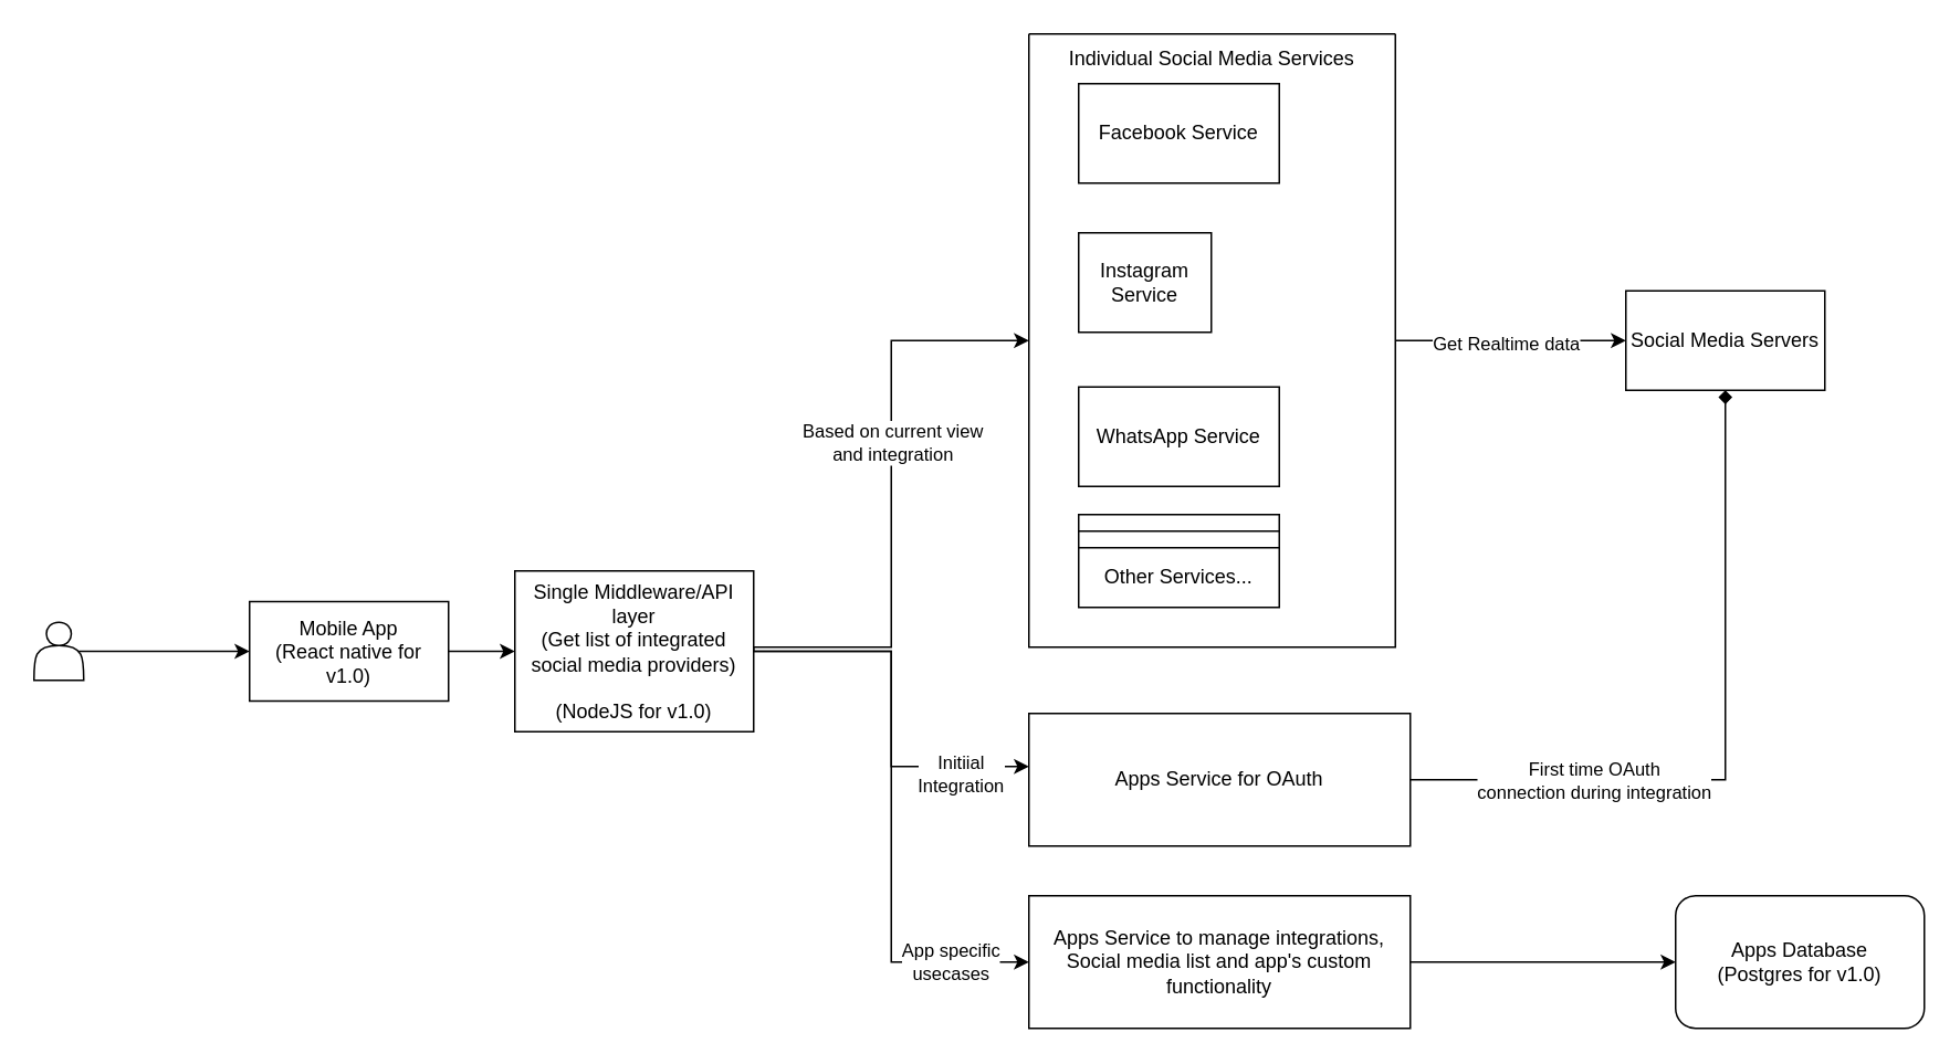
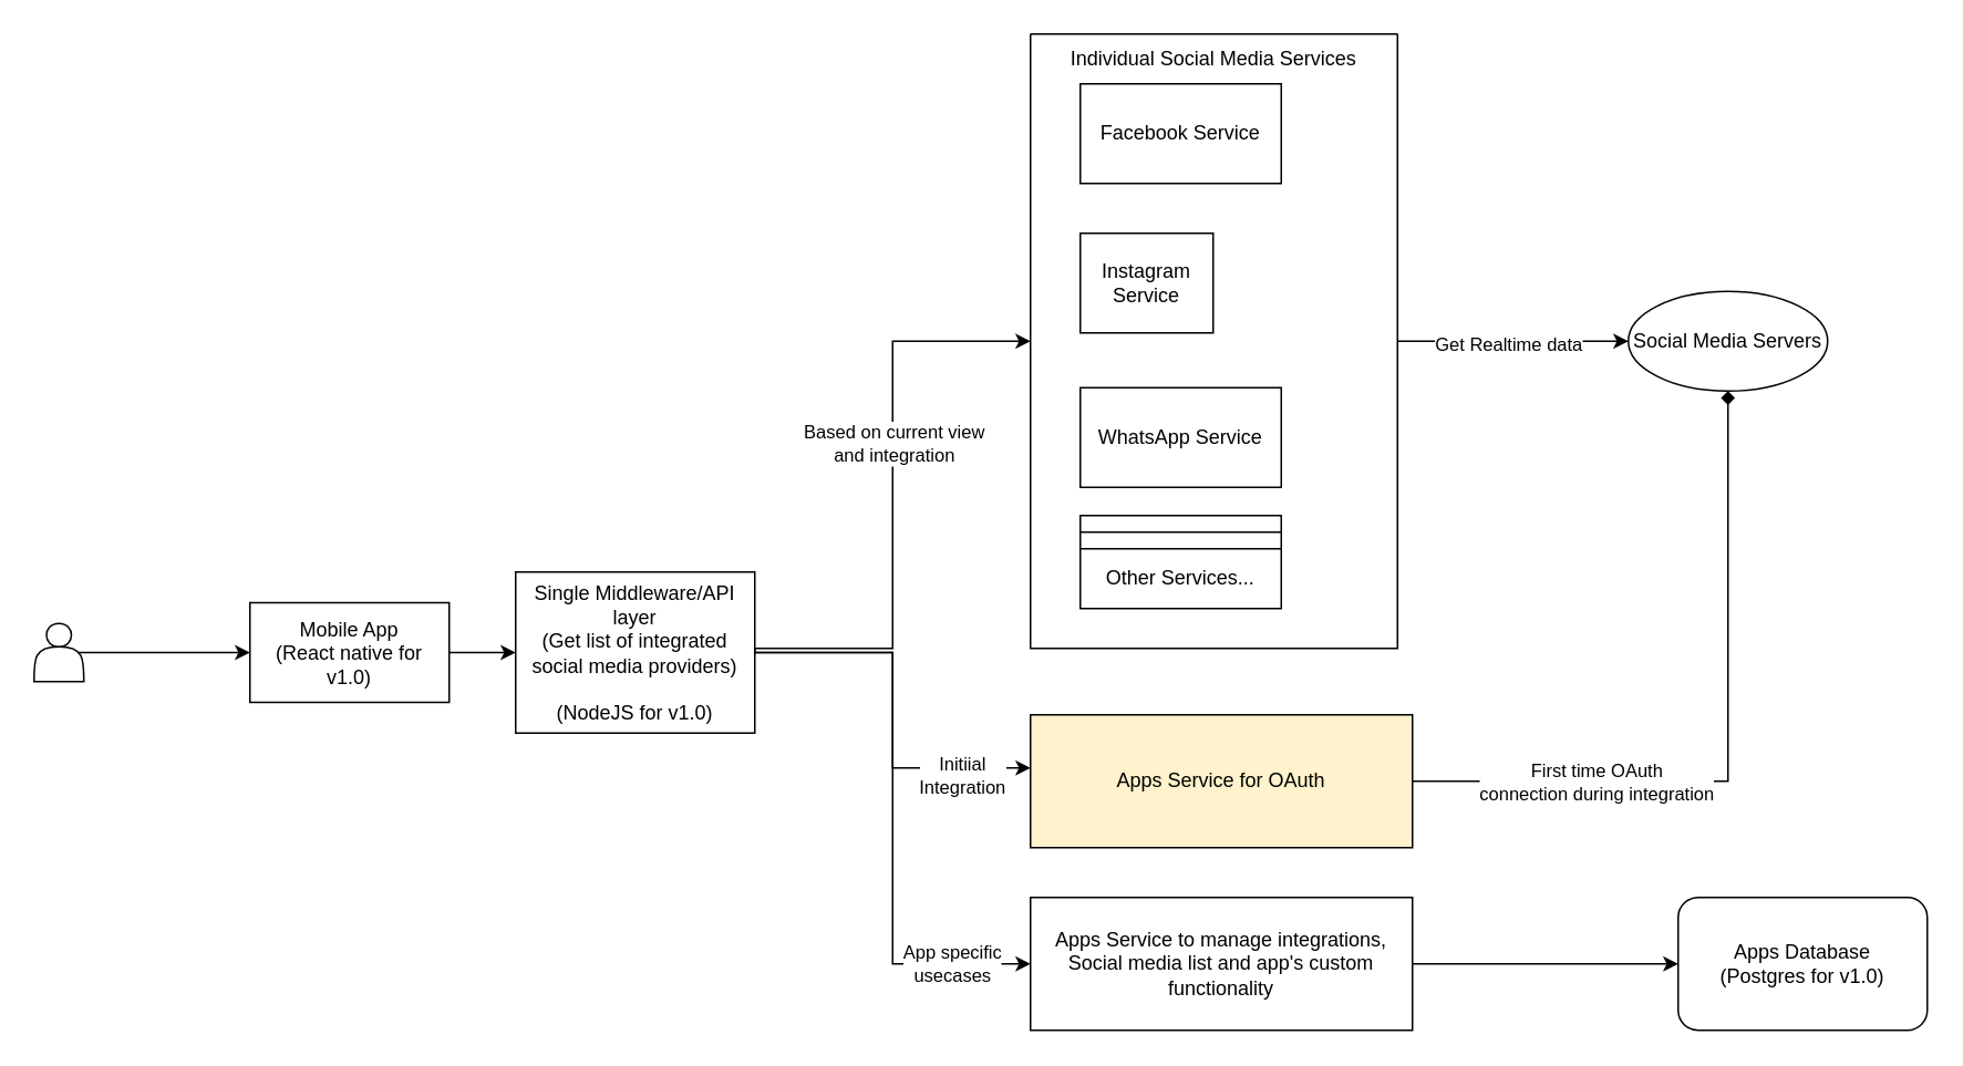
  <mxCell id="0" />
  <mxCell id="1" parent="0" />
  <mxCell id="2" style="edgeStyle=orthogonalEdgeStyle;rounded=0;orthogonalLoop=1;jettySize=auto;html=1;entryX=0;entryY=0.5;entryDx=0;entryDy=0;" edge="1" parent="1" source="3" target="12"><mxGeometry relative="1" as="geometry" /></mxCell>
  <mxCell id="3" value="Mobile App&lt;br&gt;(React native for v1.0)" style="rounded=0;whiteSpace=wrap;html=1;" vertex="1" parent="1"><mxGeometry x="150" y="362.5" width="120" height="60" as="geometry" /></mxCell>
  <mxCell id="4" style="edgeStyle=orthogonalEdgeStyle;rounded=0;orthogonalLoop=1;jettySize=auto;html=1;exitX=0.9;exitY=0.5;exitDx=0;exitDy=0;exitPerimeter=0;entryX=0;entryY=0.5;entryDx=0;entryDy=0;" edge="1" parent="1" source="5" target="3"><mxGeometry relative="1" as="geometry" /></mxCell>
  <mxCell id="5" value="" style="shape=actor;whiteSpace=wrap;html=1;" vertex="1" parent="1"><mxGeometry x="20" y="375" width="30" height="35" as="geometry" /></mxCell>
  <mxCell id="6" style="edgeStyle=orthogonalEdgeStyle;rounded=0;orthogonalLoop=1;jettySize=auto;html=1;exitX=1;exitY=0.5;exitDx=0;exitDy=0;" edge="1" parent="1" source="12" target="18"><mxGeometry relative="1" as="geometry"><Array as="points"><mxPoint x="454" y="390" /><mxPoint x="537" y="390" /><mxPoint x="537" y="205" /></Array></mxGeometry></mxCell>
  <mxCell id="7" value="Based on current view &lt;br&gt;and integration" style="edgeLabel;html=1;align=center;verticalAlign=middle;resizable=0;points=[];" vertex="1" connectable="0" parent="6"><mxGeometry x="0.18" relative="1" as="geometry"><mxPoint as="offset" /></mxGeometry></mxCell>
  <mxCell id="8" style="edgeStyle=orthogonalEdgeStyle;rounded=0;orthogonalLoop=1;jettySize=auto;html=1;entryX=0;entryY=0.4;entryDx=0;entryDy=0;entryPerimeter=0;" edge="1" parent="1" source="12" target="25"><mxGeometry relative="1" as="geometry" /></mxCell>
  <mxCell id="9" value="Initiial &lt;br&gt;Integration" style="edgeLabel;html=1;align=center;verticalAlign=middle;resizable=0;points=[];" vertex="1" connectable="0" parent="8"><mxGeometry x="0.635" y="-4" relative="1" as="geometry"><mxPoint x="1" as="offset" /></mxGeometry></mxCell>
  <mxCell id="10" style="edgeStyle=orthogonalEdgeStyle;rounded=0;orthogonalLoop=1;jettySize=auto;html=1;entryX=0;entryY=0.5;entryDx=0;entryDy=0;" edge="1" parent="1" source="12" target="28"><mxGeometry relative="1" as="geometry" /></mxCell>
  <mxCell id="11" value="App specific &lt;br&gt;usecases" style="edgeLabel;html=1;align=center;verticalAlign=middle;resizable=0;points=[];" vertex="1" connectable="0" parent="10"><mxGeometry x="0.728" y="1" relative="1" as="geometry"><mxPoint x="1" as="offset" /></mxGeometry></mxCell>
  <mxCell id="12" value="Single Middleware/API layer&lt;br&gt;(Get list of integrated social media providers)&lt;br&gt;&lt;br&gt;(NodeJS for v1.0)" style="rounded=0;whiteSpace=wrap;html=1;" vertex="1" parent="1"><mxGeometry x="310" y="344" width="144" height="97" as="geometry" /></mxCell>
  <mxCell id="13" value="Facebook Service" style="rounded=0;whiteSpace=wrap;html=1;" vertex="1" parent="1"><mxGeometry x="650" width="121" height="60" as="geometry" y="50" /></mxCell>
  <mxCell id="14" value="Instagram Service" style="rounded=0;whiteSpace=wrap;html=1;" vertex="1" parent="1"><mxGeometry x="650" y="140" width="80" height="60" as="geometry" /></mxCell>
  <mxCell id="15" value="WhatsApp Service" style="rounded=0;whiteSpace=wrap;html=1;" vertex="1" parent="1"><mxGeometry x="650" y="233" width="121" height="60" as="geometry" /></mxCell>
  <mxCell id="16" style="edgeStyle=orthogonalEdgeStyle;rounded=0;orthogonalLoop=1;jettySize=auto;html=1;entryX=0;entryY=0.5;entryDx=0;entryDy=0;" edge="1" parent="1" source="18" target="26"><mxGeometry relative="1" as="geometry" /></mxCell>
  <mxCell id="17" value="Get Realtime data" style="edgeLabel;html=1;align=center;verticalAlign=middle;resizable=0;points=[];" vertex="1" connectable="0" parent="16"><mxGeometry x="-0.05" y="-1" relative="1" as="geometry"><mxPoint as="offset" /></mxGeometry></mxCell>
  <mxCell id="18" value="" style="swimlane;startSize=0;" vertex="1" parent="1"><mxGeometry x="620" y="20" width="221" height="370" as="geometry" /></mxCell>
  <mxCell id="19" value="" style="rounded=0;whiteSpace=wrap;html=1;" vertex="1" parent="18"><mxGeometry x="30" y="290" width="121" height="36" as="geometry" /></mxCell>
  <mxCell id="20" value="Individual Social Media Services" style="text;html=1;align=center;verticalAlign=middle;resizable=0;points=[];autosize=1;strokeColor=none;fillColor=none;" vertex="1" parent="18"><mxGeometry x="10" width="200" height="30" as="geometry" /></mxCell>
  <mxCell id="21" value="" style="rounded=0;whiteSpace=wrap;html=1;" vertex="1" parent="18"><mxGeometry x="30" y="300" width="121" height="36" as="geometry" /></mxCell>
  <mxCell id="22" value="Other Services..." style="rounded=0;whiteSpace=wrap;html=1;" vertex="1" parent="18"><mxGeometry x="30" y="310" width="121" height="36" as="geometry" /></mxCell>
  <mxCell id="23" style="edgeStyle=orthogonalEdgeStyle;rounded=0;orthogonalLoop=1;jettySize=auto;html=1;entryX=0.5;entryY=1;entryDx=0;entryDy=0;endArrow=diamond;" edge="1" parent="1" source="25" target="26"><mxGeometry relative="1" as="geometry"><Array as="points"><mxPoint x="1040" y="470" /></Array></mxGeometry></mxCell>
  <mxCell id="24" value="First time OAuth &lt;br&gt;connection during integration" style="edgeLabel;html=1;align=center;verticalAlign=middle;resizable=0;points=[];" vertex="1" connectable="0" parent="23"><mxGeometry x="-0.44" y="-1" relative="1" as="geometry"><mxPoint x="-9" y="-1" as="offset" /></mxGeometry></mxCell>
- <mxCell id="25" value="Apps Service for OAuth" style="rounded=0;whiteSpace=wrap;html=1;" vertex="1" parent="1"><mxGeometry x="620" y="430" width="230" height="80" as="geometry" /></mxCell>
- <mxCell id="26" value="Social Media Servers" style="rounded=0;whiteSpace=wrap;html=1;" vertex="1" parent="1"><mxGeometry x="980" y="175" width="120" height="60" as="geometry" /></mxCell>
+ <mxCell id="25" value="Apps Service for OAuth" style="rounded=0;whiteSpace=wrap;html=1;fillColor=#fff2cc;" vertex="1" parent="1"><mxGeometry x="620" y="430" width="230" height="80" as="geometry" /></mxCell>
+ <mxCell id="26" value="Social Media Servers" style="ellipse;whiteSpace=wrap;html=1;" vertex="1" parent="1"><mxGeometry x="980" y="175" width="120" height="60" as="geometry" /></mxCell>
  <mxCell id="27" style="edgeStyle=orthogonalEdgeStyle;rounded=0;orthogonalLoop=1;jettySize=auto;html=1;entryX=0;entryY=0.5;entryDx=0;entryDy=0;" edge="1" parent="1" source="28" target="29"><mxGeometry relative="1" as="geometry"><Array as="points"><mxPoint x="930" y="580" /><mxPoint x="930" y="580" /></Array></mxGeometry></mxCell>
  <mxCell id="28" value="Apps Service to manage integrations, Social media list and app's custom functionality" style="rounded=0;whiteSpace=wrap;html=1;" vertex="1" parent="1"><mxGeometry x="620" y="540" width="230" height="80" as="geometry" /></mxCell>
  <mxCell id="29" value="Apps Database&lt;br&gt;(Postgres for v1.0)" style="whiteSpace=wrap;html=1;rounded=1;" vertex="1" parent="1"><mxGeometry x="1010" y="540" width="150" height="80" as="geometry" /></mxCell>
